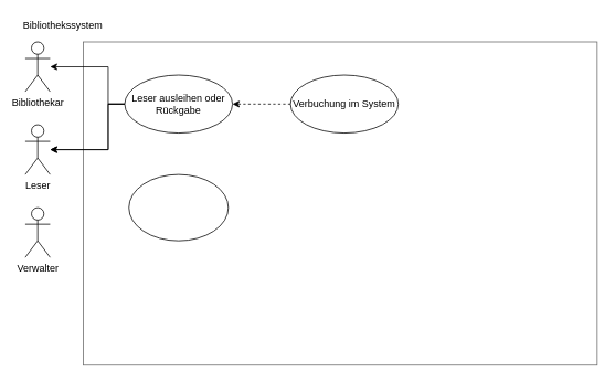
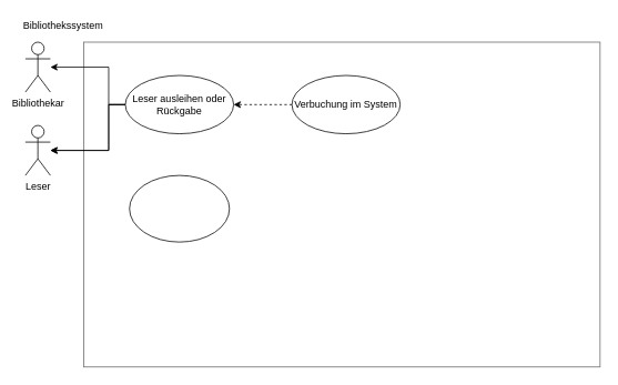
  <mxCell id="0" />
  <mxCell id="1" parent="0" />
  <mxCell id="2" value="Bibliothekar" style="shape=umlActor;verticalLabelPosition=bottom;verticalAlign=top;html=1;outlineConnect=0;" vertex="1" parent="1"><mxGeometry x="30" y="50" width="30" height="60" as="geometry" /></mxCell>
  <mxCell id="3" value="" style="rounded=0;whiteSpace=wrap;html=1;strokeColor=#666666;fontColor=#333333;fillColor=none;" vertex="1" parent="1"><mxGeometry x="100" y="50" width="620" height="390" as="geometry" /></mxCell>
  <mxCell id="4" value="Leser" style="shape=umlActor;verticalLabelPosition=bottom;verticalAlign=top;html=1;outlineConnect=0;" vertex="1" parent="1"><mxGeometry x="30" y="150" width="30" height="60" as="geometry" /></mxCell>
- <mxCell id="5" value="Verwalter" style="shape=umlActor;verticalLabelPosition=bottom;verticalAlign=top;html=1;outlineConnect=0;" vertex="1" parent="1"><mxGeometry x="30" y="250" width="30" height="60" as="geometry" /></mxCell>
  <mxCell id="6" style="edgeStyle=orthogonalEdgeStyle;rounded=0;orthogonalLoop=1;jettySize=auto;html=1;exitX=0;exitY=0.5;exitDx=0;exitDy=0;" edge="1" parent="1" source="9" target="4"><mxGeometry relative="1" as="geometry"><Array as="points"><mxPoint x="130" y="125" /><mxPoint x="130" y="180" /></Array></mxGeometry></mxCell>
  <mxCell id="7" value="" style="edgeStyle=orthogonalEdgeStyle;rounded=0;orthogonalLoop=1;jettySize=auto;html=1;" edge="1" parent="1" source="9" target="4"><mxGeometry relative="1" as="geometry"><Array as="points"><mxPoint x="130" y="125" /><mxPoint x="130" y="180" /></Array></mxGeometry></mxCell>
  <mxCell id="8" style="edgeStyle=orthogonalEdgeStyle;rounded=0;orthogonalLoop=1;jettySize=auto;html=1;" edge="1" parent="1" source="9" target="2"><mxGeometry relative="1" as="geometry"><Array as="points"><mxPoint x="130" y="125" /><mxPoint x="130" y="80" /></Array></mxGeometry></mxCell>
  <mxCell id="9" value="Leser ausleihen oder Rückgabe" style="ellipse;whiteSpace=wrap;html=1;fillColor=none;" vertex="1" parent="1"><mxGeometry x="150" y="90" width="130" height="70" as="geometry" /></mxCell>
  <mxCell id="10" style="edgeStyle=orthogonalEdgeStyle;rounded=0;orthogonalLoop=1;jettySize=auto;html=1;dashed=1;" edge="1" parent="1" source="11" target="9"><mxGeometry relative="1" as="geometry" /></mxCell>
  <mxCell id="11" value="Verbuchung im System" style="ellipse;whiteSpace=wrap;html=1;fillColor=none;" vertex="1" parent="1"><mxGeometry x="350" y="90" width="130" height="70" as="geometry" /></mxCell>
  <mxCell id="12" value="Bibliothekssystem" style="text;html=1;align=center;verticalAlign=middle;resizable=0;points=[];autosize=1;strokeColor=none;fillColor=none;" vertex="1" parent="1"><mxGeometry x="20" y="20" width="110" height="20" as="geometry" /></mxCell>
  <mxCell id="13" value="" style="ellipse;whiteSpace=wrap;html=1;fillColor=none;" vertex="1" parent="1"><mxGeometry x="155" y="210" width="120" height="80" as="geometry" /></mxCell>
